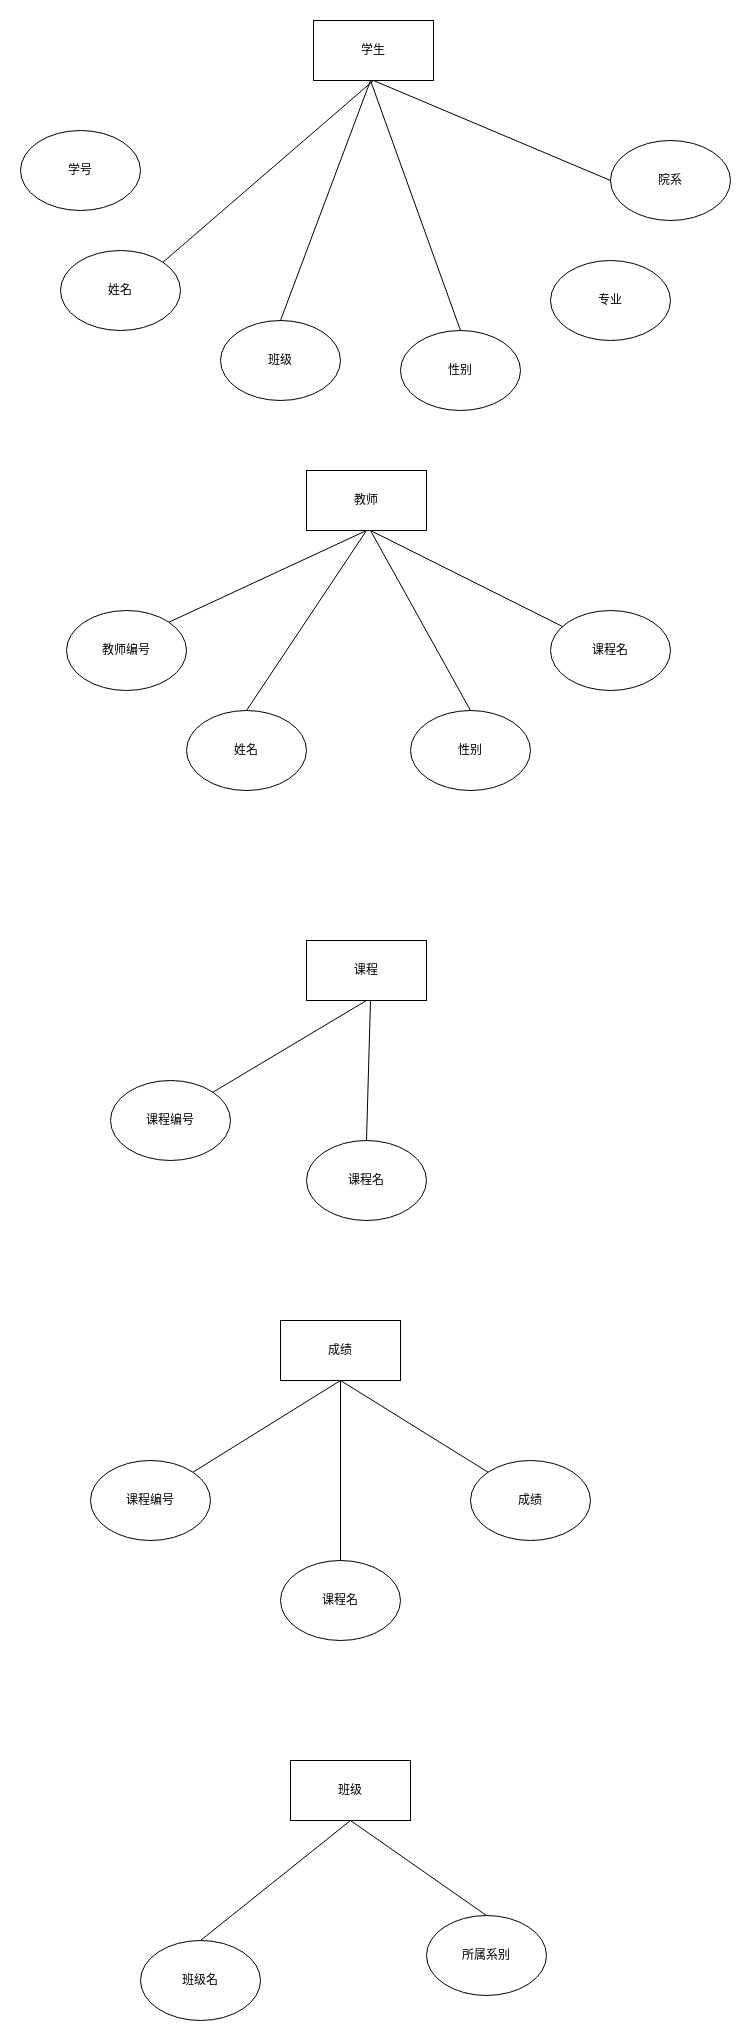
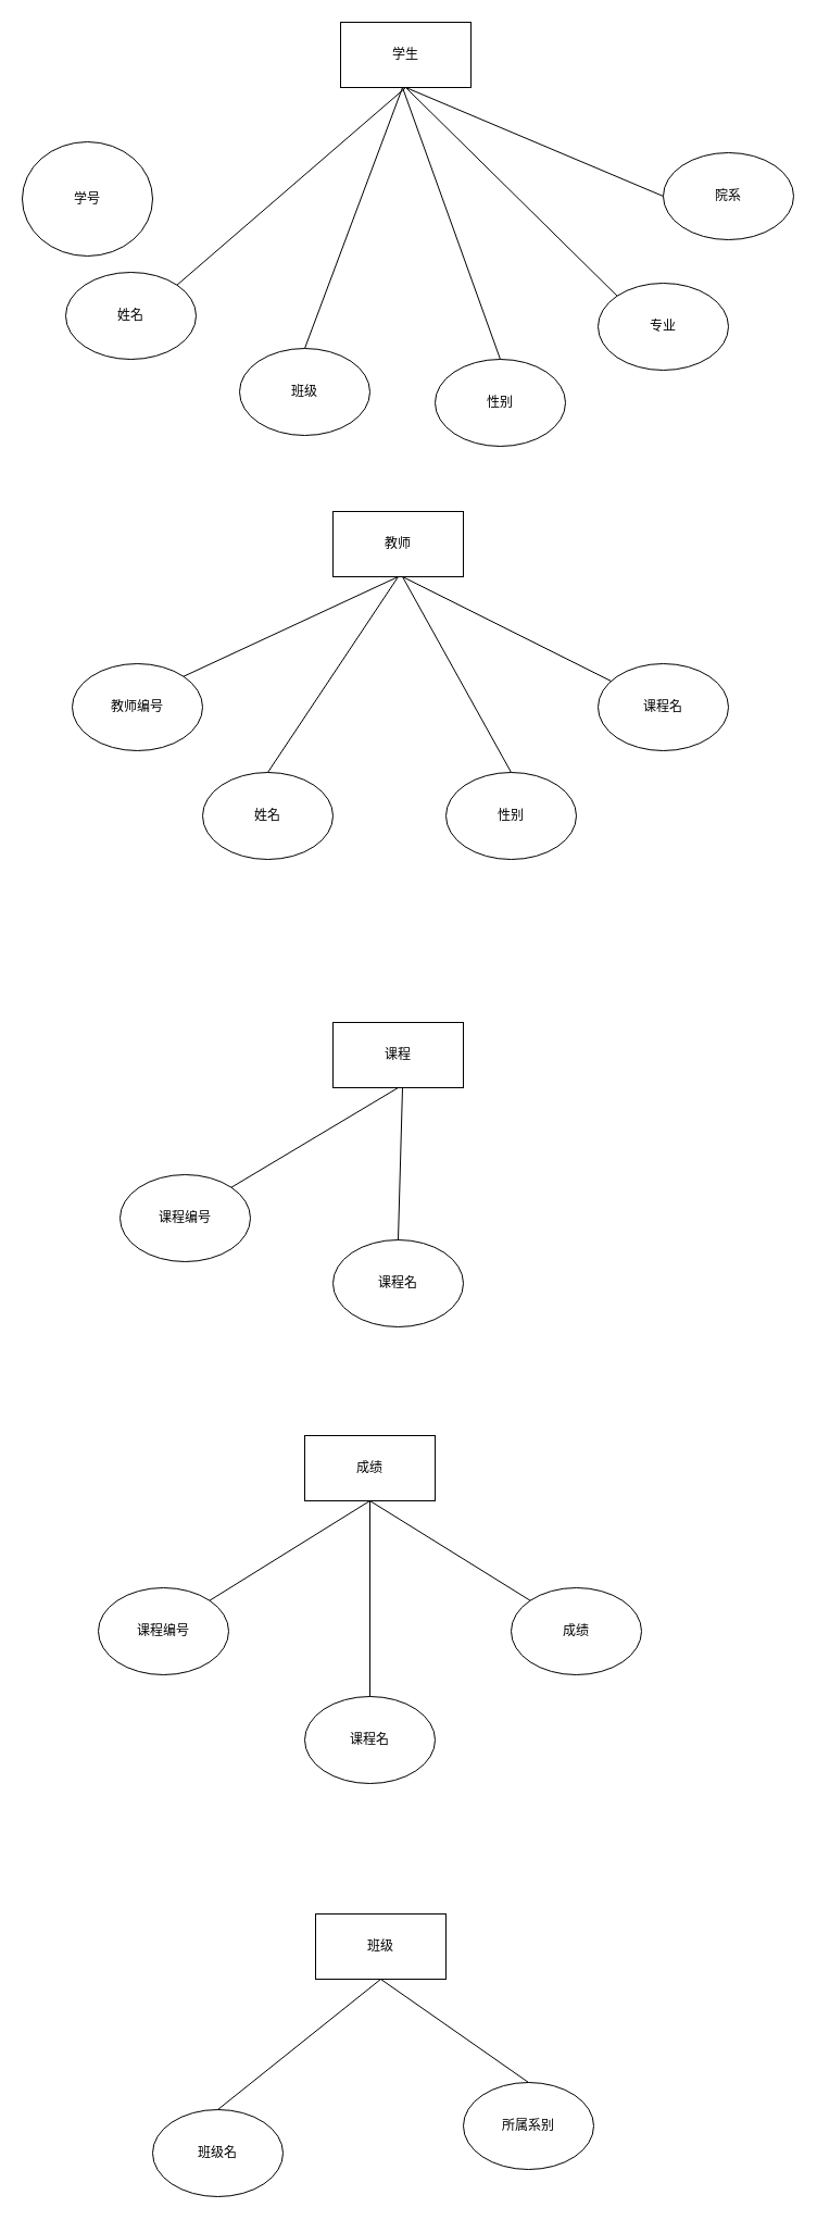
  <mxCell id="0" />
  <mxCell id="1" parent="0" />
  <mxCell id="2" value="学生" style="rounded=0;whiteSpace=wrap;html=1;" vertex="1" parent="1"><mxGeometry x="313" y="20" width="120" height="60" as="geometry" /></mxCell>
- <mxCell id="3" value="学号" style="ellipse;whiteSpace=wrap;html=1;" vertex="1" parent="1"><mxGeometry x="20" y="130" width="120" height="80" as="geometry" /></mxCell>
+ <mxCell id="3" value="学号" style="ellipse;whiteSpace=wrap;html=1;" vertex="1" parent="1"><mxGeometry x="20" y="130" width="120" height="105" as="geometry" /></mxCell>
  <mxCell id="4" value="姓名" style="ellipse;whiteSpace=wrap;html=1;" vertex="1" parent="1"><mxGeometry x="60" y="250" width="120" height="80" as="geometry" /></mxCell>
  <mxCell id="5" value="班级" style="ellipse;whiteSpace=wrap;html=1;" vertex="1" parent="1"><mxGeometry x="220" y="320" width="120" height="80" as="geometry" /></mxCell>
  <mxCell id="6" value="性别" style="ellipse;whiteSpace=wrap;html=1;" vertex="1" parent="1"><mxGeometry x="400" y="330" width="120" height="80" as="geometry" /></mxCell>
  <mxCell id="7" value="专业" style="ellipse;whiteSpace=wrap;html=1;" vertex="1" parent="1"><mxGeometry x="550" y="260" width="120" height="80" as="geometry" /></mxCell>
  <mxCell id="8" value="院系" style="ellipse;whiteSpace=wrap;html=1;" vertex="1" parent="1"><mxGeometry x="610" y="140" width="120" height="80" as="geometry" /></mxCell>
  <mxCell id="9" value="" style="endArrow=none;html=1;exitX=1;exitY=0;exitDx=0;exitDy=0;entryX=0.5;entryY=1;entryDx=0;entryDy=0;" edge="1" parent="1" source="4" target="2"><mxGeometry width="50" height="50" relative="1" as="geometry"><mxPoint x="150" y="180" as="sourcePoint" /><mxPoint x="400" y="90" as="targetPoint" /></mxGeometry></mxCell>
  <mxCell id="10" value="" style="endArrow=none;html=1;entryX=0.5;entryY=1;entryDx=0;entryDy=0;" edge="1" parent="1" target="2"><mxGeometry width="50" height="50" relative="1" as="geometry"><mxPoint x="610" y="180" as="sourcePoint" /><mxPoint x="410" y="100" as="targetPoint" /></mxGeometry></mxCell>
+ <mxCell id="11" value="" style="endArrow=none;html=1;exitX=0;exitY=0;exitDx=0;exitDy=0;entryX=0.5;entryY=1;entryDx=0;entryDy=0;" edge="1" parent="1" source="7" target="2"><mxGeometry width="50" height="50" relative="1" as="geometry"><mxPoint x="170" y="200" as="sourcePoint" /><mxPoint x="420" y="110" as="targetPoint" /></mxGeometry></mxCell>
  <mxCell id="12" value="" style="endArrow=none;html=1;exitX=0.5;exitY=0;exitDx=0;exitDy=0;" edge="1" parent="1" source="5"><mxGeometry width="50" height="50" relative="1" as="geometry"><mxPoint x="180" y="210" as="sourcePoint" /><mxPoint x="370" y="80" as="targetPoint" /></mxGeometry></mxCell>
  <mxCell id="13" value="" style="endArrow=none;html=1;exitX=0.5;exitY=0;exitDx=0;exitDy=0;" edge="1" parent="1" source="6"><mxGeometry width="50" height="50" relative="1" as="geometry"><mxPoint x="190" y="220" as="sourcePoint" /><mxPoint x="370" y="80" as="targetPoint" /></mxGeometry></mxCell>
  <mxCell id="14" value="教师" style="rounded=0;whiteSpace=wrap;html=1;" vertex="1" parent="1"><mxGeometry x="306" y="470" width="120" height="60" as="geometry" /></mxCell>
  <mxCell id="15" value="教师编号" style="ellipse;whiteSpace=wrap;html=1;" vertex="1" parent="1"><mxGeometry x="66" y="610" width="120" height="80" as="geometry" /></mxCell>
  <mxCell id="16" value="姓名" style="ellipse;whiteSpace=wrap;html=1;" vertex="1" parent="1"><mxGeometry x="186" y="710" width="120" height="80" as="geometry" /></mxCell>
  <mxCell id="17" value="课程名" style="ellipse;whiteSpace=wrap;html=1;" vertex="1" parent="1"><mxGeometry x="550" y="610" width="120" height="80" as="geometry" /></mxCell>
  <mxCell id="18" value="性别" style="ellipse;whiteSpace=wrap;html=1;" vertex="1" parent="1"><mxGeometry x="410" y="710" width="120" height="80" as="geometry" /></mxCell>
  <mxCell id="19" value="" style="endArrow=none;html=1;entryX=0.5;entryY=1;entryDx=0;entryDy=0;exitX=1;exitY=0;exitDx=0;exitDy=0;" edge="1" parent="1" source="15" target="14"><mxGeometry width="50" height="50" relative="1" as="geometry"><mxPoint x="260" y="610" as="sourcePoint" /><mxPoint x="310" y="560" as="targetPoint" /></mxGeometry></mxCell>
  <mxCell id="20" value="" style="endArrow=none;html=1;entryX=0.5;entryY=1;entryDx=0;entryDy=0;exitX=0.5;exitY=0;exitDx=0;exitDy=0;" edge="1" parent="1" source="16" target="14"><mxGeometry width="50" height="50" relative="1" as="geometry"><mxPoint x="178" y="632" as="sourcePoint" /><mxPoint x="376" y="540" as="targetPoint" /></mxGeometry></mxCell>
  <mxCell id="21" value="" style="endArrow=none;html=1;exitX=0.5;exitY=0;exitDx=0;exitDy=0;" edge="1" parent="1" source="18"><mxGeometry width="50" height="50" relative="1" as="geometry"><mxPoint x="188" y="642" as="sourcePoint" /><mxPoint x="370" y="530" as="targetPoint" /></mxGeometry></mxCell>
  <mxCell id="22" value="" style="endArrow=none;html=1;" edge="1" parent="1" source="17"><mxGeometry width="50" height="50" relative="1" as="geometry"><mxPoint x="198" y="652" as="sourcePoint" /><mxPoint x="370" y="530" as="targetPoint" /></mxGeometry></mxCell>
  <mxCell id="23" value="课程" style="rounded=0;whiteSpace=wrap;html=1;" vertex="1" parent="1"><mxGeometry x="306" y="940" width="120" height="60" as="geometry" /></mxCell>
  <mxCell id="24" value="课程编号" style="ellipse;whiteSpace=wrap;html=1;" vertex="1" parent="1"><mxGeometry x="110" y="1080" width="120" height="80" as="geometry" /></mxCell>
  <mxCell id="25" value="课程名" style="ellipse;whiteSpace=wrap;html=1;" vertex="1" parent="1"><mxGeometry x="306" y="1140" width="120" height="80" as="geometry" /></mxCell>
  <mxCell id="26" value="" style="endArrow=none;html=1;entryX=0.5;entryY=1;entryDx=0;entryDy=0;exitX=1;exitY=0;exitDx=0;exitDy=0;" edge="1" parent="1" source="24" target="23"><mxGeometry width="50" height="50" relative="1" as="geometry"><mxPoint x="300" y="1090" as="sourcePoint" /><mxPoint x="350" y="1040" as="targetPoint" /></mxGeometry></mxCell>
  <mxCell id="27" value="" style="endArrow=none;html=1;exitX=0.5;exitY=0;exitDx=0;exitDy=0;" edge="1" parent="1" source="25"><mxGeometry width="50" height="50" relative="1" as="geometry"><mxPoint x="360" y="1110" as="sourcePoint" /><mxPoint x="370" y="1000" as="targetPoint" /></mxGeometry></mxCell>
  <mxCell id="28" value="成绩" style="rounded=0;whiteSpace=wrap;html=1;" vertex="1" parent="1"><mxGeometry x="280" y="1320" width="120" height="60" as="geometry" /></mxCell>
  <mxCell id="29" value="课程编号" style="ellipse;whiteSpace=wrap;html=1;" vertex="1" parent="1"><mxGeometry x="90" y="1460" width="120" height="80" as="geometry" /></mxCell>
  <mxCell id="30" value="课程名" style="ellipse;whiteSpace=wrap;html=1;" vertex="1" parent="1"><mxGeometry x="280" y="1560" width="120" height="80" as="geometry" /></mxCell>
  <mxCell id="31" value="成绩" style="ellipse;whiteSpace=wrap;html=1;" vertex="1" parent="1"><mxGeometry x="470" y="1460" width="120" height="80" as="geometry" /></mxCell>
  <mxCell id="32" value="" style="endArrow=none;html=1;exitX=1;exitY=0;exitDx=0;exitDy=0;entryX=0.5;entryY=1;entryDx=0;entryDy=0;" edge="1" parent="1" source="29" target="28"><mxGeometry width="50" height="50" relative="1" as="geometry"><mxPoint x="260" y="1460" as="sourcePoint" /><mxPoint x="330" y="1420" as="targetPoint" /></mxGeometry></mxCell>
  <mxCell id="33" value="" style="endArrow=none;html=1;exitX=0.5;exitY=0;exitDx=0;exitDy=0;" edge="1" parent="1" source="30"><mxGeometry width="50" height="50" relative="1" as="geometry"><mxPoint x="202" y="1482" as="sourcePoint" /><mxPoint x="340" y="1380" as="targetPoint" /></mxGeometry></mxCell>
  <mxCell id="34" value="" style="endArrow=none;html=1;exitX=0;exitY=0;exitDx=0;exitDy=0;" edge="1" parent="1" source="31"><mxGeometry width="50" height="50" relative="1" as="geometry"><mxPoint x="212" y="1492" as="sourcePoint" /><mxPoint x="340" y="1380" as="targetPoint" /></mxGeometry></mxCell>
  <mxCell id="35" value="班级" style="rounded=0;whiteSpace=wrap;html=1;" vertex="1" parent="1"><mxGeometry x="290" y="1760" width="120" height="60" as="geometry" /></mxCell>
  <mxCell id="36" value="班级名" style="ellipse;whiteSpace=wrap;html=1;" vertex="1" parent="1"><mxGeometry x="140" y="1940" width="120" height="80" as="geometry" /></mxCell>
  <mxCell id="37" value="所属系别" style="ellipse;whiteSpace=wrap;html=1;" vertex="1" parent="1"><mxGeometry x="426" y="1915" width="120" height="80" as="geometry" /></mxCell>
  <mxCell id="38" value="" style="endArrow=none;html=1;entryX=0.5;entryY=1;entryDx=0;entryDy=0;exitX=0.5;exitY=0;exitDx=0;exitDy=0;" edge="1" parent="1" source="36" target="35"><mxGeometry width="50" height="50" relative="1" as="geometry"><mxPoint x="270" y="1930" as="sourcePoint" /><mxPoint x="320" y="1880" as="targetPoint" /></mxGeometry></mxCell>
  <mxCell id="39" value="" style="endArrow=none;html=1;exitX=0.5;exitY=0;exitDx=0;exitDy=0;" edge="1" parent="1" source="37"><mxGeometry width="50" height="50" relative="1" as="geometry"><mxPoint x="210" y="1950" as="sourcePoint" /><mxPoint x="350" y="1820" as="targetPoint" /></mxGeometry></mxCell>
